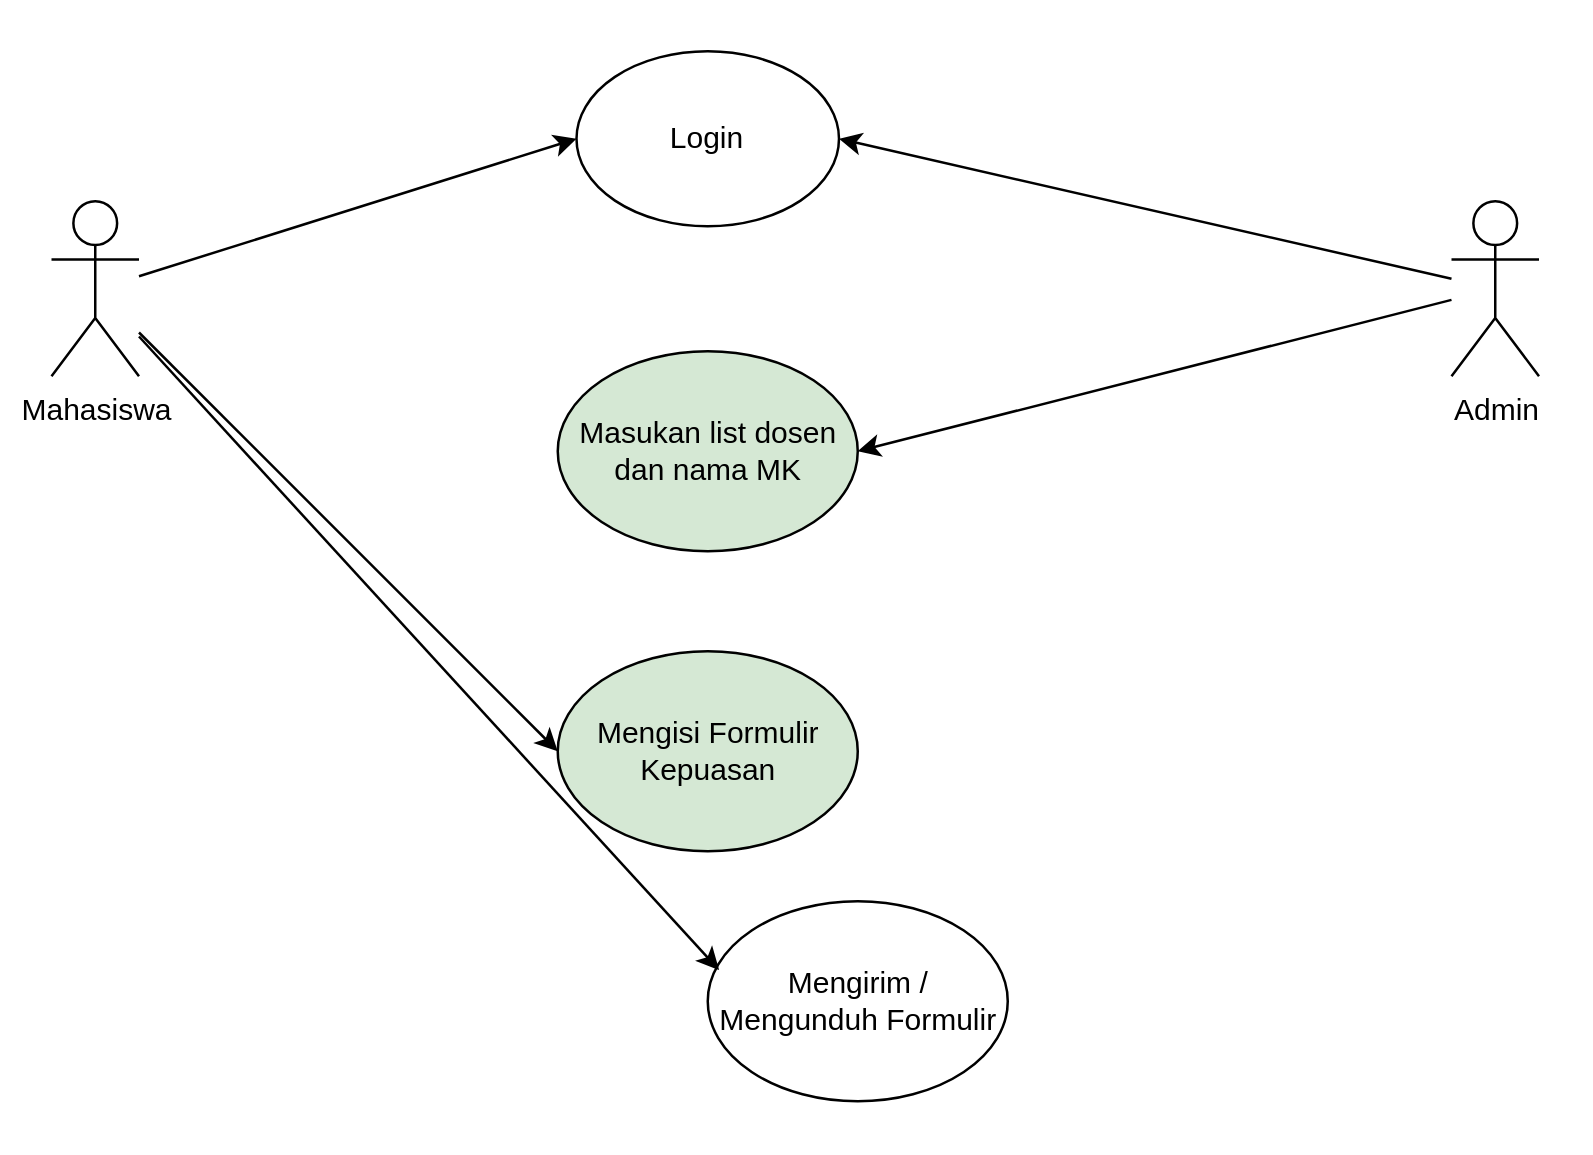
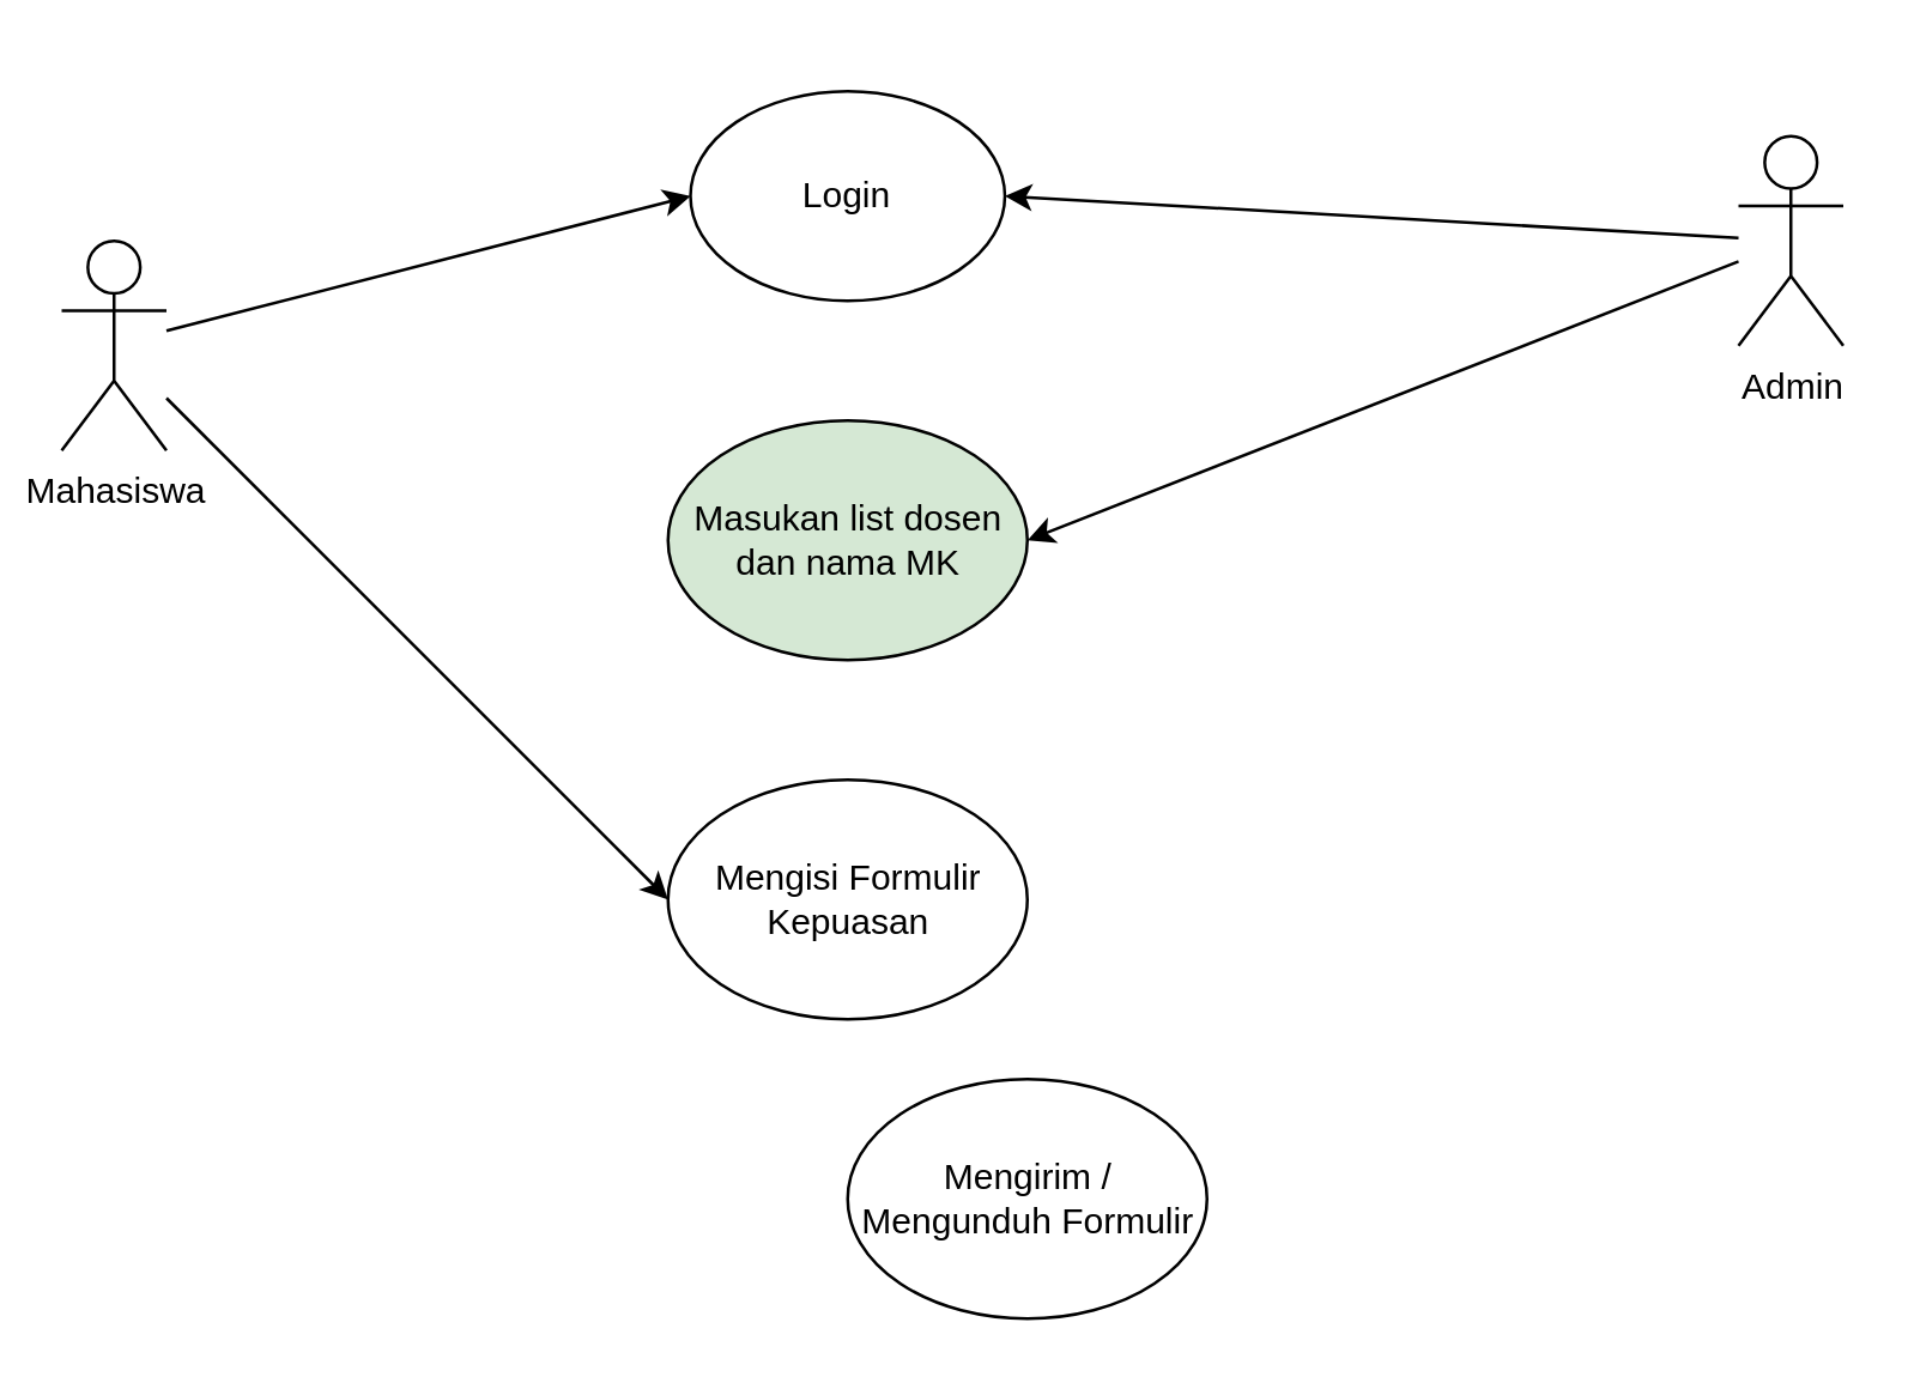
  <mxCell id="0" />
  <mxCell id="1" parent="0" />
  <mxCell id="2" value="Mahasiswa" style="shape=umlActor;verticalLabelPosition=bottom;verticalAlign=top;html=1;outlineConnect=0;" parent="1" vertex="1"><mxGeometry x="20" y="80" width="35" height="70" as="geometry" /></mxCell>
- <mxCell id="3" value="Admin" style="shape=umlActor;verticalLabelPosition=bottom;verticalAlign=top;html=1;outlineConnect=0;" parent="1" vertex="1"><mxGeometry x="580" y="80" width="35" height="70" as="geometry" /></mxCell>
- <mxCell id="4" value="Login" style="ellipse;whiteSpace=wrap;html=1;" parent="1" vertex="1"><mxGeometry x="230" y="20" width="105" height="70" as="geometry" /></mxCell>
+ <mxCell id="3" value="Admin" style="shape=umlActor;verticalLabelPosition=bottom;verticalAlign=top;html=1;outlineConnect=0;" parent="1" vertex="1"><mxGeometry x="580" y="45" width="35" height="70" as="geometry" /></mxCell>
+ <mxCell id="4" value="Login" style="ellipse;whiteSpace=wrap;html=1;" parent="1" vertex="1"><mxGeometry x="230" y="30" width="105" height="70" as="geometry" /></mxCell>
  <mxCell id="5" value="" style="endArrow=classic;html=1;rounded=0;entryX=0;entryY=0.5;entryDx=0;entryDy=0;" parent="1" target="4" edge="1"><mxGeometry width="50" height="50" relative="1" as="geometry"><mxPoint x="55" y="110" as="sourcePoint" /><mxPoint x="105" y="60" as="targetPoint" /></mxGeometry></mxCell>
  <mxCell id="6" value="" style="endArrow=classic;html=1;rounded=0;entryX=1;entryY=0.5;entryDx=0;entryDy=0;" parent="1" source="3" target="4" edge="1"><mxGeometry width="50" height="50" relative="1" as="geometry"><mxPoint x="250" y="190" as="sourcePoint" /><mxPoint x="300" y="140" as="targetPoint" /></mxGeometry></mxCell>
  <mxCell id="7" value="Masukan list dosen dan nama MK" style="ellipse;whiteSpace=wrap;html=1;fillColor=#d5e8d4;" parent="1" vertex="1"><mxGeometry x="222.5" y="140" width="120" height="80" as="geometry" /></mxCell>
  <mxCell id="8" value="" style="endArrow=classic;html=1;rounded=0;entryX=1;entryY=0.5;entryDx=0;entryDy=0;" parent="1" source="3" target="7" edge="1"><mxGeometry width="50" height="50" relative="1" as="geometry"><mxPoint x="250" y="290" as="sourcePoint" /><mxPoint x="300" y="240" as="targetPoint" /></mxGeometry></mxCell>
- <mxCell id="9" value="Mengisi Formulir Kepuasan" style="ellipse;whiteSpace=wrap;html=1;fillColor=#d5e8d4;" parent="1" vertex="1"><mxGeometry x="222.5" y="260" width="120" height="80" as="geometry" /></mxCell>
+ <mxCell id="9" value="Mengisi Formulir Kepuasan" style="ellipse;whiteSpace=wrap;html=1;" parent="1" vertex="1"><mxGeometry x="222.5" y="260" width="120" height="80" as="geometry" /></mxCell>
  <mxCell id="10" value="" style="endArrow=classic;html=1;rounded=0;entryX=0;entryY=0.5;entryDx=0;entryDy=0;" parent="1" source="2" target="9" edge="1"><mxGeometry width="50" height="50" relative="1" as="geometry"><mxPoint x="250" y="290" as="sourcePoint" /><mxPoint x="300" y="240" as="targetPoint" /></mxGeometry></mxCell>
  <mxCell id="11" value="Mengirim / Mengunduh Formulir" style="ellipse;whiteSpace=wrap;html=1;" parent="1" vertex="1"><mxGeometry x="282.5" y="360" width="120" height="80" as="geometry" /></mxCell>
- <mxCell id="12" value="" style="endArrow=classic;html=1;rounded=0;entryX=0.038;entryY=0.344;entryDx=0;entryDy=0;entryPerimeter=0;" parent="1" source="2" target="11" edge="1"><mxGeometry width="50" height="50" relative="1" as="geometry"><mxPoint x="250" y="390" as="sourcePoint" /><mxPoint x="300" y="340" as="targetPoint" /></mxGeometry></mxCell>
